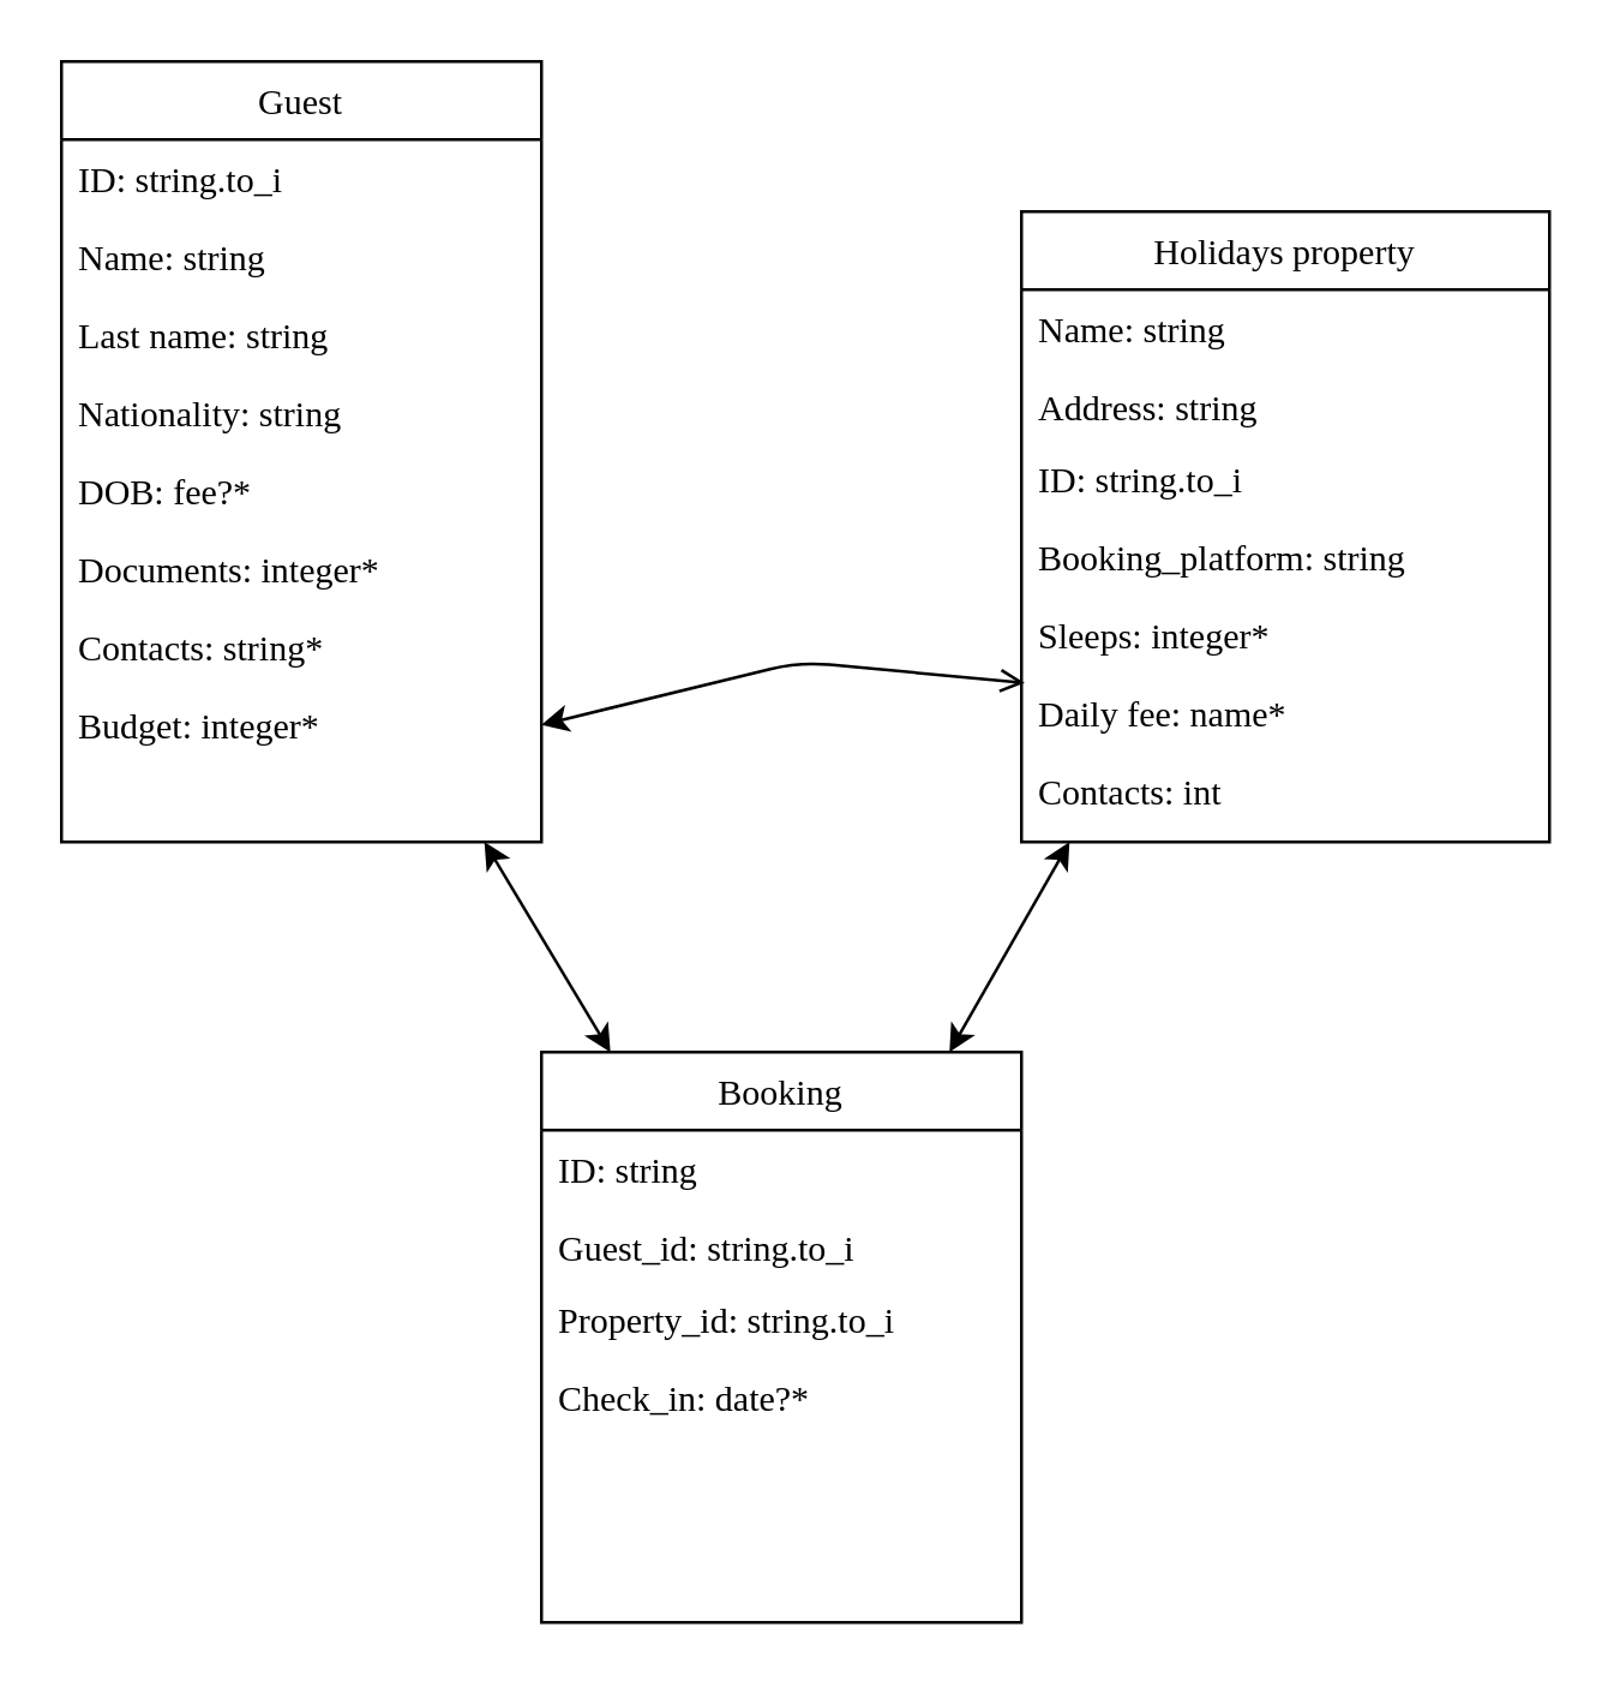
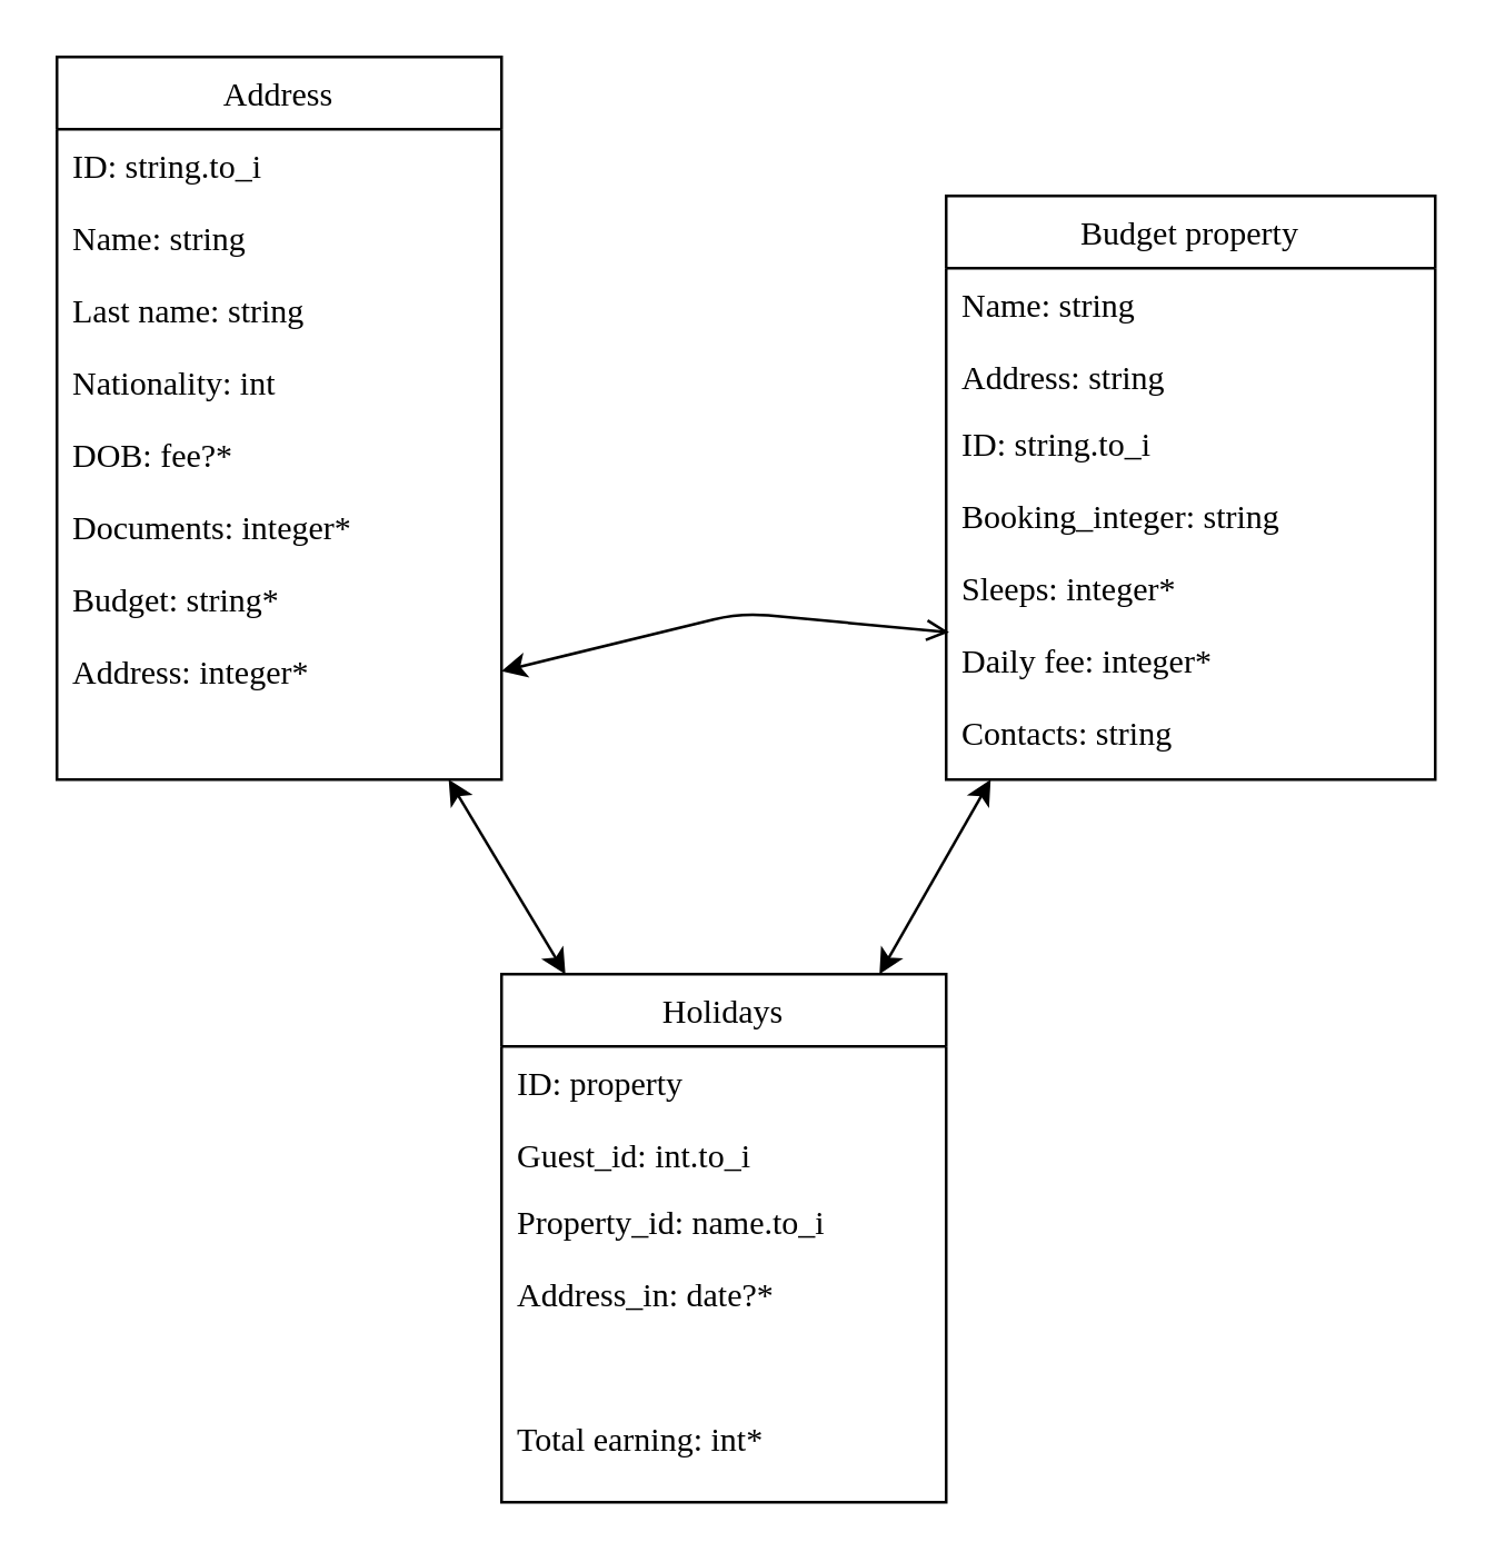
  <mxCell id="0" />
  <mxCell id="1" parent="0" />
- <mxCell id="2" value="Guest" style="swimlane;fontStyle=0;align=center;verticalAlign=top;childLayout=stackLayout;horizontal=1;startSize=26;horizontalStack=0;resizeParent=1;resizeLast=0;collapsible=1;marginBottom=0;rounded=0;shadow=0;strokeWidth=1;fontFamily=Verdana;" parent="1" vertex="1"><mxGeometry x="20" y="20" width="160" height="260" as="geometry"><mxRectangle x="220" y="120" width="160" height="26" as="alternateBounds" /></mxGeometry></mxCell>
+ <mxCell id="2" value="Address" style="swimlane;fontStyle=0;align=center;verticalAlign=top;childLayout=stackLayout;horizontal=1;startSize=26;horizontalStack=0;resizeParent=1;resizeLast=0;collapsible=1;marginBottom=0;rounded=0;shadow=0;strokeWidth=1;fontFamily=Verdana;" parent="1" vertex="1"><mxGeometry x="20" y="20" width="160" height="260" as="geometry"><mxRectangle x="220" y="120" width="160" height="26" as="alternateBounds" /></mxGeometry></mxCell>
  <mxCell id="3" value="ID: string.to_i" style="text;align=left;verticalAlign=top;spacingLeft=4;spacingRight=4;overflow=hidden;rotatable=0;points=[[0,0.5],[1,0.5]];portConstraint=eastwest;fontFamily=Verdana;" parent="2" vertex="1"><mxGeometry y="26" width="160" height="26" as="geometry" /></mxCell>
  <mxCell id="4" value="Name: string" style="text;align=left;verticalAlign=top;spacingLeft=4;spacingRight=4;overflow=hidden;rotatable=0;points=[[0,0.5],[1,0.5]];portConstraint=eastwest;rounded=0;shadow=0;html=0;fontFamily=Verdana;" parent="2" vertex="1"><mxGeometry y="52" width="160" height="26" as="geometry" /></mxCell>
  <mxCell id="5" value="Last name: string" style="text;align=left;verticalAlign=top;spacingLeft=4;spacingRight=4;overflow=hidden;rotatable=0;points=[[0,0.5],[1,0.5]];portConstraint=eastwest;rounded=0;shadow=0;html=0;fontFamily=Verdana;" parent="2" vertex="1"><mxGeometry y="78" width="160" height="26" as="geometry" /></mxCell>
- <mxCell id="6" value="Nationality: string" style="text;align=left;verticalAlign=top;spacingLeft=4;spacingRight=4;overflow=hidden;rotatable=0;points=[[0,0.5],[1,0.5]];portConstraint=eastwest;rounded=0;shadow=0;html=0;fontFamily=Verdana;" parent="2" vertex="1"><mxGeometry y="104" width="160" height="26" as="geometry" /></mxCell>
+ <mxCell id="6" value="Nationality: int" style="text;align=left;verticalAlign=top;spacingLeft=4;spacingRight=4;overflow=hidden;rotatable=0;points=[[0,0.5],[1,0.5]];portConstraint=eastwest;rounded=0;shadow=0;html=0;fontFamily=Verdana;" parent="2" vertex="1"><mxGeometry y="104" width="160" height="26" as="geometry" /></mxCell>
  <mxCell id="7" value="DOB: fee?*" style="text;align=left;verticalAlign=top;spacingLeft=4;spacingRight=4;overflow=hidden;rotatable=0;points=[[0,0.5],[1,0.5]];portConstraint=eastwest;rounded=0;shadow=0;html=0;fontFamily=Verdana;" parent="2" vertex="1"><mxGeometry y="130" width="160" height="26" as="geometry" /></mxCell>
  <mxCell id="8" value="Documents: integer*" style="text;align=left;verticalAlign=top;spacingLeft=4;spacingRight=4;overflow=hidden;rotatable=0;points=[[0,0.5],[1,0.5]];portConstraint=eastwest;rounded=0;shadow=0;html=0;fontFamily=Verdana;" parent="2" vertex="1"><mxGeometry y="156" width="160" height="26" as="geometry" /></mxCell>
- <mxCell id="9" value="Contacts: string*" style="text;align=left;verticalAlign=top;spacingLeft=4;spacingRight=4;overflow=hidden;rotatable=0;points=[[0,0.5],[1,0.5]];portConstraint=eastwest;rounded=0;shadow=0;html=0;fontFamily=Verdana;" parent="2" vertex="1"><mxGeometry y="182" width="160" height="26" as="geometry" /></mxCell>
- <mxCell id="10" value="Budget: integer*" style="text;align=left;verticalAlign=top;spacingLeft=4;spacingRight=4;overflow=hidden;rotatable=0;points=[[0,0.5],[1,0.5]];portConstraint=eastwest;rounded=0;shadow=0;html=0;fontFamily=Verdana;" parent="2" vertex="1"><mxGeometry y="208" width="160" height="26" as="geometry" /></mxCell>
- <mxCell id="11" value="Booking" style="swimlane;fontStyle=0;align=center;verticalAlign=top;childLayout=stackLayout;horizontal=1;startSize=26;horizontalStack=0;resizeParent=1;resizeLast=0;collapsible=1;marginBottom=0;rounded=0;shadow=0;strokeWidth=1;fontFamily=Verdana;" parent="1" vertex="1"><mxGeometry x="180" y="350" width="160" height="190" as="geometry"><mxRectangle x="340" y="380" width="170" height="26" as="alternateBounds" /></mxGeometry></mxCell>
- <mxCell id="12" value="ID: string" style="text;align=left;verticalAlign=top;spacingLeft=4;spacingRight=4;overflow=hidden;rotatable=0;points=[[0,0.5],[1,0.5]];portConstraint=eastwest;rounded=0;shadow=0;html=0;fontFamily=Verdana;" parent="11" vertex="1"><mxGeometry y="26" width="160" height="26" as="geometry" /></mxCell>
+ <mxCell id="9" value="Budget: string*" style="text;align=left;verticalAlign=top;spacingLeft=4;spacingRight=4;overflow=hidden;rotatable=0;points=[[0,0.5],[1,0.5]];portConstraint=eastwest;rounded=0;shadow=0;html=0;fontFamily=Verdana;" parent="2" vertex="1"><mxGeometry y="182" width="160" height="26" as="geometry" /></mxCell>
+ <mxCell id="10" value="Address: integer*" style="text;align=left;verticalAlign=top;spacingLeft=4;spacingRight=4;overflow=hidden;rotatable=0;points=[[0,0.5],[1,0.5]];portConstraint=eastwest;rounded=0;shadow=0;html=0;fontFamily=Verdana;" parent="2" vertex="1"><mxGeometry y="208" width="160" height="26" as="geometry" /></mxCell>
+ <mxCell id="11" value="Holidays" style="swimlane;fontStyle=0;align=center;verticalAlign=top;childLayout=stackLayout;horizontal=1;startSize=26;horizontalStack=0;resizeParent=1;resizeLast=0;collapsible=1;marginBottom=0;rounded=0;shadow=0;strokeWidth=1;fontFamily=Verdana;" parent="1" vertex="1"><mxGeometry x="180" y="350" width="160" height="190" as="geometry"><mxRectangle x="340" y="380" width="170" height="26" as="alternateBounds" /></mxGeometry></mxCell>
+ <mxCell id="12" value="ID: property" style="text;align=left;verticalAlign=top;spacingLeft=4;spacingRight=4;overflow=hidden;rotatable=0;points=[[0,0.5],[1,0.5]];portConstraint=eastwest;rounded=0;shadow=0;html=0;fontFamily=Verdana;" parent="11" vertex="1"><mxGeometry y="26" width="160" height="26" as="geometry" /></mxCell>
  <mxCell id="13" value="" style="resizable=0;align=left;verticalAlign=bottom;labelBackgroundColor=none;fontSize=12;fontFamily=Verdana;" parent="11" connectable="0" vertex="1"><mxGeometry y="52" width="160" as="geometry"><mxPoint y="4" as="offset" /></mxGeometry></mxCell>
- <mxCell id="14" value="Guest_id: string.to_i" style="text;align=left;verticalAlign=top;spacingLeft=4;spacingRight=4;overflow=hidden;rotatable=0;points=[[0,0.5],[1,0.5]];portConstraint=eastwest;rounded=0;shadow=0;html=0;fontFamily=Verdana;" parent="11" vertex="1"><mxGeometry y="52" width="160" height="26" as="geometry" /></mxCell>
- <mxCell id="15" value="Holidays property" style="swimlane;fontStyle=0;align=center;verticalAlign=top;childLayout=stackLayout;horizontal=1;startSize=26;horizontalStack=0;resizeParent=1;resizeLast=0;collapsible=1;marginBottom=0;rounded=0;shadow=0;strokeWidth=1;fontFamily=Verdana;" parent="1" vertex="1"><mxGeometry x="340" y="70" width="176" height="210" as="geometry"><mxRectangle x="550" y="140" width="160" height="26" as="alternateBounds" /></mxGeometry></mxCell>
+ <mxCell id="14" value="Guest_id: int.to_i" style="text;align=left;verticalAlign=top;spacingLeft=4;spacingRight=4;overflow=hidden;rotatable=0;points=[[0,0.5],[1,0.5]];portConstraint=eastwest;rounded=0;shadow=0;html=0;fontFamily=Verdana;" parent="11" vertex="1"><mxGeometry y="52" width="160" height="26" as="geometry" /></mxCell>
+ <mxCell id="15" value="Budget property" style="swimlane;fontStyle=0;align=center;verticalAlign=top;childLayout=stackLayout;horizontal=1;startSize=26;horizontalStack=0;resizeParent=1;resizeLast=0;collapsible=1;marginBottom=0;rounded=0;shadow=0;strokeWidth=1;fontFamily=Verdana;" parent="1" vertex="1"><mxGeometry x="340" y="70" width="176" height="210" as="geometry"><mxRectangle x="550" y="140" width="160" height="26" as="alternateBounds" /></mxGeometry></mxCell>
  <mxCell id="16" value="Name: string" style="text;align=left;verticalAlign=top;spacingLeft=4;spacingRight=4;overflow=hidden;rotatable=0;points=[[0,0.5],[1,0.5]];portConstraint=eastwest;rounded=0;shadow=0;html=0;fontFamily=Verdana;" parent="15" vertex="1"><mxGeometry y="26" width="176" height="26" as="geometry" /></mxCell>
  <mxCell id="17" value="Address: string" style="text;align=left;verticalAlign=top;spacingLeft=4;spacingRight=4;overflow=hidden;rotatable=0;points=[[0,0.5],[1,0.5]];portConstraint=eastwest;rounded=0;shadow=0;html=0;fontFamily=Verdana;" parent="15" vertex="1"><mxGeometry y="52" width="176" height="24" as="geometry" /></mxCell>
  <mxCell id="18" value="ID: string.to_i" style="text;align=left;verticalAlign=top;spacingLeft=4;spacingRight=4;overflow=hidden;rotatable=0;points=[[0,0.5],[1,0.5]];portConstraint=eastwest;rounded=0;shadow=0;html=0;fontFamily=Verdana;" parent="15" vertex="1"><mxGeometry y="76" width="176" height="26" as="geometry" /></mxCell>
- <mxCell id="19" value="Booking_platform: string" style="text;align=left;verticalAlign=top;spacingLeft=4;spacingRight=4;overflow=hidden;rotatable=0;points=[[0,0.5],[1,0.5]];portConstraint=eastwest;rounded=0;shadow=0;html=0;fontFamily=Verdana;" parent="15" vertex="1"><mxGeometry y="102" width="176" height="26" as="geometry" /></mxCell>
+ <mxCell id="19" value="Booking_integer: string" style="text;align=left;verticalAlign=top;spacingLeft=4;spacingRight=4;overflow=hidden;rotatable=0;points=[[0,0.5],[1,0.5]];portConstraint=eastwest;rounded=0;shadow=0;html=0;fontFamily=Verdana;" parent="15" vertex="1"><mxGeometry y="102" width="176" height="26" as="geometry" /></mxCell>
  <mxCell id="20" value="Sleeps: integer*" style="text;align=left;verticalAlign=top;spacingLeft=4;spacingRight=4;overflow=hidden;rotatable=0;points=[[0,0.5],[1,0.5]];portConstraint=eastwest;rounded=0;shadow=0;html=0;fontFamily=Verdana;" parent="15" vertex="1"><mxGeometry y="128" width="176" height="26" as="geometry" /></mxCell>
- <mxCell id="21" value="Daily fee: name*" style="text;align=left;verticalAlign=top;spacingLeft=4;spacingRight=4;overflow=hidden;rotatable=0;points=[[0,0.5],[1,0.5]];portConstraint=eastwest;rounded=0;shadow=0;html=0;fontFamily=Verdana;" parent="15" vertex="1"><mxGeometry y="154" width="176" height="24" as="geometry" /></mxCell>
+ <mxCell id="21" value="Daily fee: integer*" style="text;align=left;verticalAlign=top;spacingLeft=4;spacingRight=4;overflow=hidden;rotatable=0;points=[[0,0.5],[1,0.5]];portConstraint=eastwest;rounded=0;shadow=0;html=0;fontFamily=Verdana;" parent="15" vertex="1"><mxGeometry y="154" width="176" height="24" as="geometry" /></mxCell>
  <mxCell id="22" value="" style="endArrow=classic;startArrow=classic;html=1;fontFamily=Verdana;" parent="1" edge="1"><mxGeometry width="50" height="50" relative="1" as="geometry"><mxPoint x="356" y="280" as="sourcePoint" /><mxPoint x="316" y="350" as="targetPoint" /><Array as="points" /></mxGeometry></mxCell>
  <mxCell id="23" value="" style="endArrow=open;startArrow=classic;html=1;exitX=1;exitY=0.5;exitDx=0;exitDy=0;entryX=0.006;entryY=0.125;entryDx=0;entryDy=0;fontFamily=Verdana;entryPerimeter=0;" parent="1" source="10" target="21" edge="1"><mxGeometry width="50" height="50" relative="1" as="geometry"><mxPoint x="206" y="232.5" as="sourcePoint" /><mxPoint x="310" y="232.5" as="targetPoint" /><Array as="points"><mxPoint x="266" y="220" /></Array></mxGeometry></mxCell>
  <mxCell id="24" value="" style="endArrow=classic;startArrow=classic;html=1;exitX=1;exitY=0.75;exitDx=0;exitDy=0;fontFamily=Verdana;" parent="1" target="11" edge="1"><mxGeometry width="50" height="50" relative="1" as="geometry"><mxPoint x="160.96" y="280" as="sourcePoint" /><mxPoint x="232" y="430" as="targetPoint" /><Array as="points" /></mxGeometry></mxCell>
  <mxCell id="25" value="" style="resizable=0;align=left;verticalAlign=bottom;labelBackgroundColor=none;fontSize=12;fontFamily=Verdana;" parent="1" connectable="0" vertex="1"><mxGeometry x="180" y="454" width="160" as="geometry"><mxPoint y="4" as="offset" /></mxGeometry></mxCell>
- <mxCell id="26" value="Check_in: date?*" style="text;align=left;verticalAlign=top;spacingLeft=4;spacingRight=4;overflow=hidden;rotatable=0;points=[[0,0.5],[1,0.5]];portConstraint=eastwest;rounded=0;shadow=0;html=0;fontFamily=Verdana;" parent="1" vertex="1"><mxGeometry x="180" y="452" width="160" height="26" as="geometry" /></mxCell>
- <mxCell id="27" value="Property_id: string.to_i" style="text;align=left;verticalAlign=top;spacingLeft=4;spacingRight=4;overflow=hidden;rotatable=0;points=[[0,0.5],[1,0.5]];portConstraint=eastwest;rounded=0;shadow=0;html=0;fontFamily=Verdana;" parent="1" vertex="1"><mxGeometry x="180" y="426" width="160" height="26" as="geometry" /></mxCell>
- <mxCell id="29" value="Contacts: int" style="text;align=left;verticalAlign=top;spacingLeft=4;spacingRight=4;overflow=hidden;rotatable=0;points=[[0,0.5],[1,0.5]];portConstraint=eastwest;rounded=0;shadow=0;html=0;fontFamily=Verdana;" vertex="1" parent="1"><mxGeometry x="340" y="250" width="176" height="24" as="geometry" /></mxCell>
+ <mxCell id="26" value="Address_in: date?*" style="text;align=left;verticalAlign=top;spacingLeft=4;spacingRight=4;overflow=hidden;rotatable=0;points=[[0,0.5],[1,0.5]];portConstraint=eastwest;rounded=0;shadow=0;html=0;fontFamily=Verdana;" parent="1" vertex="1"><mxGeometry x="180" y="452" width="160" height="26" as="geometry" /></mxCell>
+ <mxCell id="27" value="Property_id: name.to_i" style="text;align=left;verticalAlign=top;spacingLeft=4;spacingRight=4;overflow=hidden;rotatable=0;points=[[0,0.5],[1,0.5]];portConstraint=eastwest;rounded=0;shadow=0;html=0;fontFamily=Verdana;" parent="1" vertex="1"><mxGeometry x="180" y="426" width="160" height="26" as="geometry" /></mxCell>
+ <mxCell id="28" value="Total earning: int*" style="text;align=left;verticalAlign=top;spacingLeft=4;spacingRight=4;overflow=hidden;rotatable=0;points=[[0,0.5],[1,0.5]];portConstraint=eastwest;rounded=0;shadow=0;html=0;fontFamily=Verdana;" parent="1" vertex="1"><mxGeometry x="180" y="504" width="160" height="26" as="geometry" /></mxCell>
+ <mxCell id="29" value="Contacts: string" style="text;align=left;verticalAlign=top;spacingLeft=4;spacingRight=4;overflow=hidden;rotatable=0;points=[[0,0.5],[1,0.5]];portConstraint=eastwest;rounded=0;shadow=0;html=0;fontFamily=Verdana;" vertex="1" parent="1"><mxGeometry x="340" y="250" width="176" height="24" as="geometry" /></mxCell>
